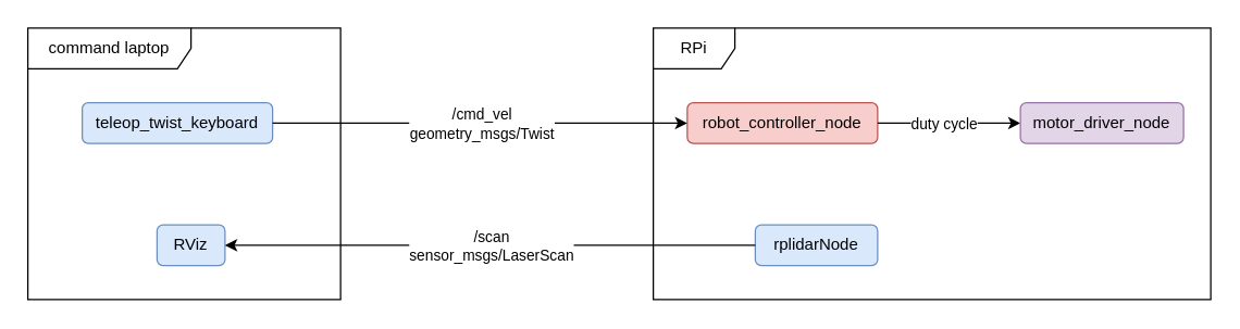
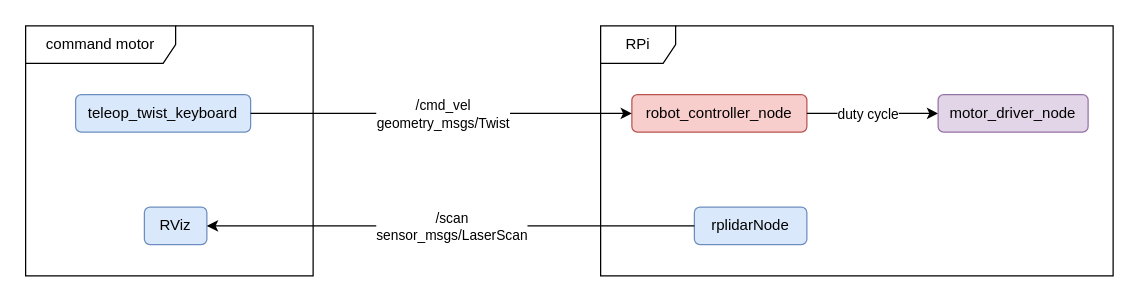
  <mxCell id="0" />
  <mxCell id="1" parent="0" />
  <mxCell id="2" value="teleop_twist_keyboard" style="rounded=1;whiteSpace=wrap;html=1;fillColor=#dae8fc;strokeColor=#6c8ebf;" parent="1" vertex="1"><mxGeometry x="60" y="75" width="140" height="30" as="geometry" /></mxCell>
  <mxCell id="3" value="robot_controller_node" style="rounded=1;whiteSpace=wrap;html=1;fillColor=#f8cecc;strokeColor=#b85450;" parent="1" vertex="1"><mxGeometry x="505" y="75" width="140" height="30" as="geometry" /></mxCell>
  <mxCell id="4" value="" style="endArrow=classic;html=1;rounded=0;exitX=1;exitY=0.5;exitDx=0;exitDy=0;entryX=0;entryY=0.5;entryDx=0;entryDy=0;" parent="1" source="2" target="3" edge="1"><mxGeometry relative="1" as="geometry"><mxPoint x="290" y="89.5" as="sourcePoint" /><mxPoint x="390" y="89.5" as="targetPoint" /></mxGeometry></mxCell>
  <mxCell id="5" value="/cmd_vel&lt;br&gt;geometry_msgs/Twist" style="edgeLabel;resizable=0;html=1;align=center;verticalAlign=middle;" parent="4" connectable="0" vertex="1"><mxGeometry relative="1" as="geometry" /></mxCell>
  <mxCell id="6" value="" style="endArrow=classic;html=1;rounded=0;exitX=1;exitY=0.5;exitDx=0;exitDy=0;" parent="1" source="3" target="8" edge="1"><mxGeometry relative="1" as="geometry"><mxPoint x="530" y="90" as="sourcePoint" /><mxPoint x="480" y="100" as="targetPoint" /></mxGeometry></mxCell>
  <mxCell id="7" value="duty cycle" style="edgeLabel;resizable=0;html=1;align=center;verticalAlign=middle;" parent="6" connectable="0" vertex="1"><mxGeometry relative="1" as="geometry"><mxPoint x="-5" as="offset" /></mxGeometry></mxCell>
  <mxCell id="8" value="motor_driver_node" style="rounded=1;whiteSpace=wrap;html=1;fillColor=#e1d5e7;strokeColor=#9673a6;" parent="1" vertex="1"><mxGeometry x="750" y="75" width="120" height="30" as="geometry" /></mxCell>
  <mxCell id="9" value="rplidarNode" style="rounded=1;whiteSpace=wrap;html=1;fillColor=#dae8fc;strokeColor=#6c8ebf;" parent="1" vertex="1"><mxGeometry x="555" y="165" width="90" height="30" as="geometry" /></mxCell>
  <mxCell id="10" value="RViz" style="rounded=1;whiteSpace=wrap;html=1;fillColor=#dae8fc;strokeColor=#6c8ebf;" parent="1" vertex="1"><mxGeometry x="115" y="165" width="50" height="30" as="geometry" /></mxCell>
  <mxCell id="11" value="" style="endArrow=classic;html=1;rounded=0;exitX=0;exitY=0.5;exitDx=0;exitDy=0;entryX=1;entryY=0.5;entryDx=0;entryDy=0;" parent="1" source="9" target="10" edge="1"><mxGeometry relative="1" as="geometry"><mxPoint x="260" y="229.5" as="sourcePoint" /><mxPoint x="360" y="229.5" as="targetPoint" /></mxGeometry></mxCell>
  <mxCell id="12" value="/scan&lt;br&gt;sensor_msgs/LaserScan" style="edgeLabel;resizable=0;html=1;align=center;verticalAlign=middle;" parent="11" connectable="0" vertex="1"><mxGeometry relative="1" as="geometry" /></mxCell>
- <mxCell id="13" value="command laptop" style="shape=umlFrame;whiteSpace=wrap;html=1;pointerEvents=0;width=120;height=30;" parent="1" vertex="1"><mxGeometry x="20" y="20" width="230" height="200" as="geometry" /></mxCell>
+ <mxCell id="13" value="command motor" style="shape=umlFrame;whiteSpace=wrap;html=1;pointerEvents=0;width=120;height=30;" parent="1" vertex="1"><mxGeometry x="20" y="20" width="230" height="200" as="geometry" /></mxCell>
  <mxCell id="14" value="RPi" style="shape=umlFrame;whiteSpace=wrap;html=1;pointerEvents=0;" parent="1" vertex="1"><mxGeometry x="480" y="20" width="410" height="200" as="geometry" /></mxCell>
